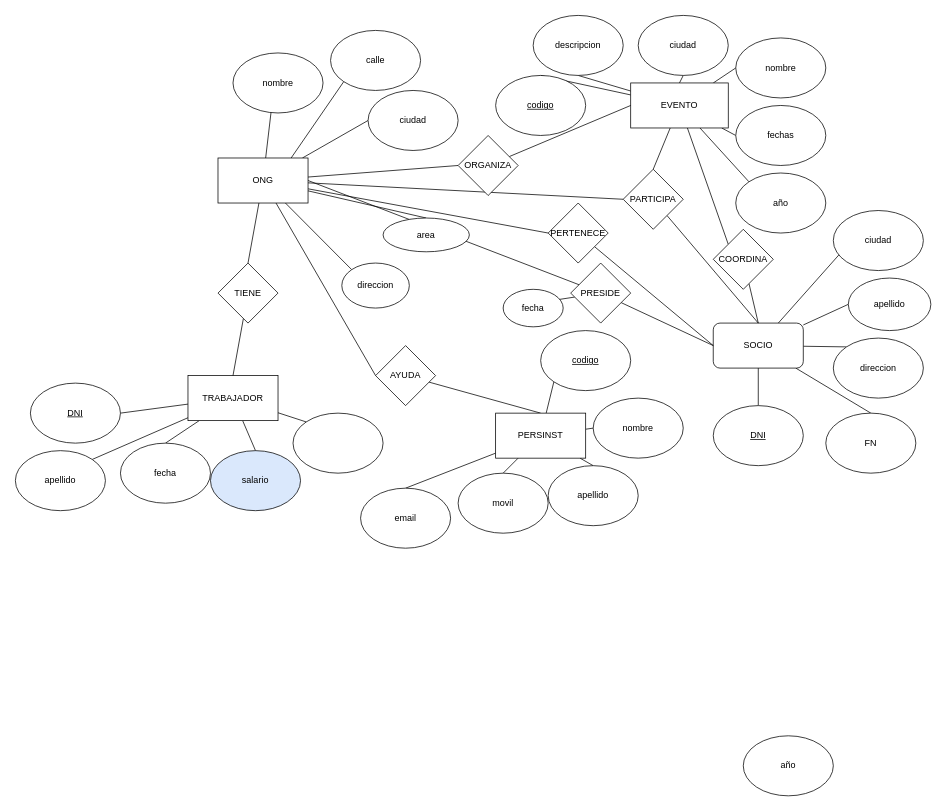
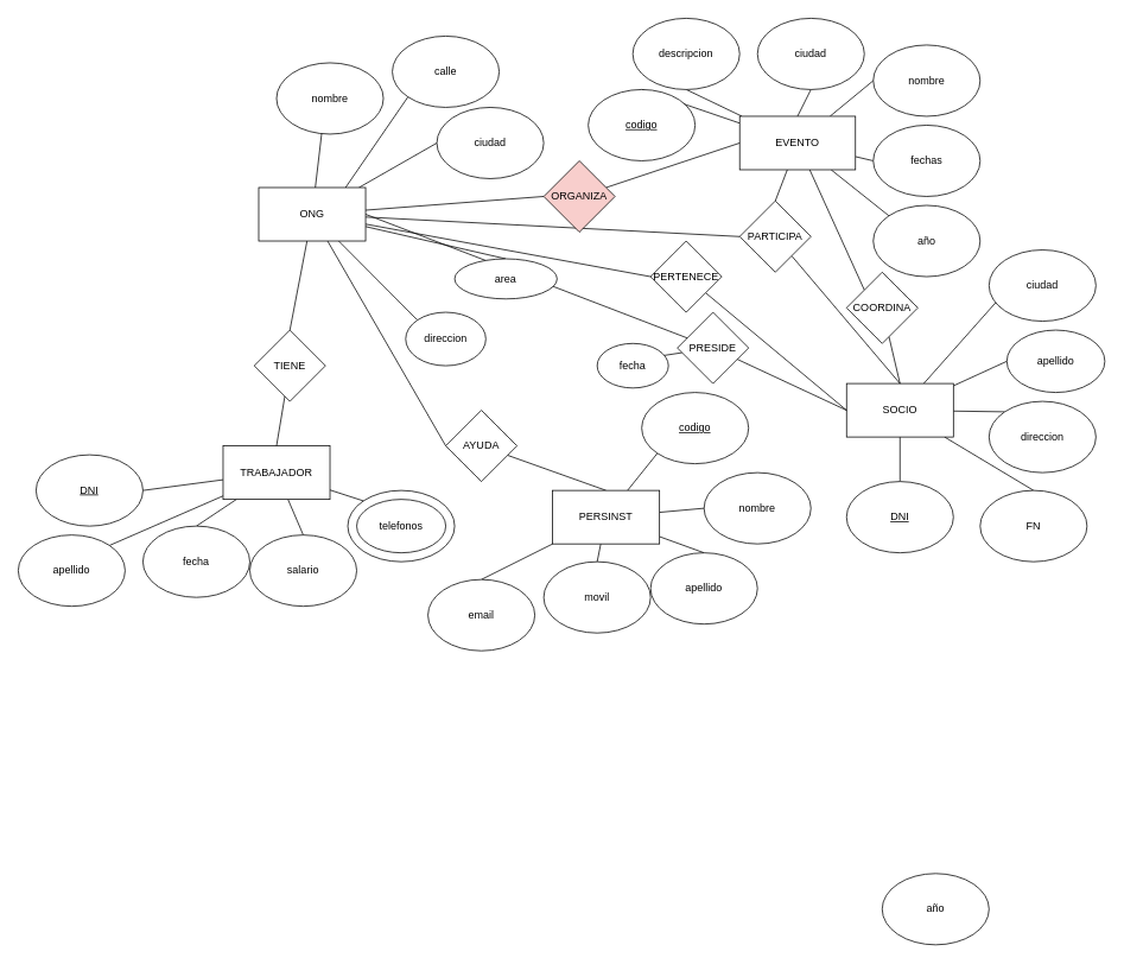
  <mxCell id="0" />
  <mxCell id="1" parent="0" />
  <mxCell id="2" value="" style="ellipse;whiteSpace=wrap;html=1;" vertex="1" parent="1"><mxGeometry x="390" y="550" width="120" height="80" as="geometry" /></mxCell>
  <mxCell id="3" style="edgeStyle=none;html=1;entryX=0.5;entryY=0;entryDx=0;entryDy=0;endArrow=none;endFill=0;" edge="1" parent="1" source="8" target="79"><mxGeometry relative="1" as="geometry" /></mxCell>
  <mxCell id="4" style="edgeStyle=none;html=1;entryX=0;entryY=0.5;entryDx=0;entryDy=0;endArrow=none;endFill=0;" edge="1" parent="1" source="8" target="82"><mxGeometry relative="1" as="geometry" /></mxCell>
  <mxCell id="5" style="edgeStyle=none;html=1;entryX=0;entryY=0;entryDx=0;entryDy=0;endArrow=none;endFill=0;" edge="1" parent="1" source="8" target="83"><mxGeometry relative="1" as="geometry" /></mxCell>
  <mxCell id="6" style="edgeStyle=none;html=1;entryX=0.5;entryY=0;entryDx=0;entryDy=0;endArrow=none;endFill=0;" edge="1" parent="1" source="8" target="84"><mxGeometry relative="1" as="geometry" /></mxCell>
  <mxCell id="7" style="edgeStyle=none;html=1;entryX=0.5;entryY=0;entryDx=0;entryDy=0;endArrow=none;endFill=0;" edge="1" parent="1" source="8" target="80"><mxGeometry relative="1" as="geometry" /></mxCell>
- <mxCell id="8" value="SOCIO" style="whiteSpace=wrap;html=1;rounded=1;" vertex="1" parent="1"><mxGeometry x="950" y="430" width="120" height="60" as="geometry" /></mxCell>
+ <mxCell id="8" value="SOCIO" style="rounded=0;whiteSpace=wrap;html=1;" vertex="1" parent="1"><mxGeometry x="950" y="430" width="120" height="60" as="geometry" /></mxCell>
  <mxCell id="9" style="edgeStyle=none;html=1;entryX=0.5;entryY=0;entryDx=0;entryDy=0;endArrow=none;endFill=0;" edge="1" parent="1" source="10" target="32"><mxGeometry relative="1" as="geometry" /></mxCell>
  <mxCell id="10" value="AYUDA" style="rhombus;whiteSpace=wrap;html=1;" vertex="1" parent="1"><mxGeometry x="500" y="460" width="80" height="80" as="geometry" /></mxCell>
  <mxCell id="11" style="edgeStyle=none;html=1;entryX=0.5;entryY=0;entryDx=0;entryDy=0;endArrow=none;endFill=0;" edge="1" parent="1" source="16" target="63"><mxGeometry relative="1" as="geometry" /></mxCell>
  <mxCell id="12" style="edgeStyle=none;html=1;entryX=0;entryY=0;entryDx=0;entryDy=0;endArrow=none;endFill=0;" edge="1" parent="1" source="16" target="2"><mxGeometry relative="1" as="geometry" /></mxCell>
  <mxCell id="13" style="edgeStyle=none;html=1;entryX=0.5;entryY=0;entryDx=0;entryDy=0;endArrow=none;endFill=0;" edge="1" parent="1" source="16" target="66"><mxGeometry relative="1" as="geometry" /></mxCell>
  <mxCell id="14" style="edgeStyle=none;html=1;entryX=1;entryY=0.5;entryDx=0;entryDy=0;endArrow=none;endFill=0;" edge="1" parent="1" source="16" target="62"><mxGeometry relative="1" as="geometry" /></mxCell>
  <mxCell id="15" style="edgeStyle=none;html=1;entryX=1;entryY=0;entryDx=0;entryDy=0;endArrow=none;endFill=0;" edge="1" parent="1" source="16" target="64"><mxGeometry relative="1" as="geometry" /></mxCell>
  <mxCell id="16" value="TRABAJADOR" style="rounded=0;whiteSpace=wrap;html=1;" vertex="1" parent="1"><mxGeometry x="250" y="500" width="120" height="60" as="geometry" /></mxCell>
  <mxCell id="17" style="edgeStyle=none;html=1;entryX=0;entryY=0.5;entryDx=0;entryDy=0;endArrow=none;endFill=0;" edge="1" parent="1" source="26" target="59"><mxGeometry relative="1" as="geometry" /></mxCell>
  <mxCell id="18" style="edgeStyle=none;html=1;entryX=0;entryY=0;entryDx=0;entryDy=0;endArrow=none;endFill=0;" edge="1" parent="1" source="26" target="57"><mxGeometry relative="1" as="geometry" /></mxCell>
  <mxCell id="19" style="edgeStyle=none;html=1;entryX=0.5;entryY=0;entryDx=0;entryDy=0;endArrow=none;endFill=0;" edge="1" parent="1" source="26" target="60"><mxGeometry relative="1" as="geometry" /></mxCell>
  <mxCell id="20" style="edgeStyle=none;html=1;entryX=0.5;entryY=0;entryDx=0;entryDy=0;" edge="1" parent="1" source="26" target="58"><mxGeometry relative="1" as="geometry" /></mxCell>
  <mxCell id="21" style="edgeStyle=none;html=1;entryX=0.5;entryY=0;entryDx=0;entryDy=0;endArrow=none;endFill=0;" edge="1" parent="1" source="26" target="43"><mxGeometry relative="1" as="geometry" /></mxCell>
  <mxCell id="22" style="edgeStyle=none;html=1;entryX=0;entryY=0.5;entryDx=0;entryDy=0;endArrow=none;endFill=0;" edge="1" parent="1" source="26" target="10"><mxGeometry relative="1" as="geometry" /></mxCell>
  <mxCell id="23" style="edgeStyle=none;html=1;entryX=0;entryY=0.5;entryDx=0;entryDy=0;endArrow=none;endFill=0;" edge="1" parent="1" source="26" target="51"><mxGeometry relative="1" as="geometry" /></mxCell>
  <mxCell id="24" style="edgeStyle=none;html=1;entryX=0;entryY=0.5;entryDx=0;entryDy=0;endArrow=none;endFill=0;" edge="1" parent="1" source="26" target="45"><mxGeometry relative="1" as="geometry" /></mxCell>
  <mxCell id="25" style="edgeStyle=none;html=1;entryX=0;entryY=0.5;entryDx=0;entryDy=0;endArrow=none;endFill=0;" edge="1" parent="1" source="26" target="53"><mxGeometry relative="1" as="geometry" /></mxCell>
  <mxCell id="26" value="ONG" style="rounded=0;whiteSpace=wrap;html=1;" vertex="1" parent="1"><mxGeometry x="290" y="210" width="120" height="60" as="geometry" /></mxCell>
  <mxCell id="27" style="edgeStyle=none;html=1;entryX=0.5;entryY=0;entryDx=0;entryDy=0;endArrow=none;endFill=0;" edge="1" parent="1" source="32" target="69"><mxGeometry relative="1" as="geometry" /></mxCell>
  <mxCell id="28" style="edgeStyle=none;html=1;entryX=0.5;entryY=0;entryDx=0;entryDy=0;endArrow=none;endFill=0;" edge="1" parent="1" source="32" target="68"><mxGeometry relative="1" as="geometry" /></mxCell>
  <mxCell id="29" style="edgeStyle=none;html=1;entryX=0.5;entryY=0;entryDx=0;entryDy=0;endArrow=none;endFill=0;" edge="1" parent="1" source="32" target="67"><mxGeometry relative="1" as="geometry" /></mxCell>
  <mxCell id="30" style="edgeStyle=none;html=1;entryX=0;entryY=0.5;entryDx=0;entryDy=0;endArrow=none;endFill=0;" edge="1" parent="1" source="32" target="70"><mxGeometry relative="1" as="geometry" /></mxCell>
  <mxCell id="31" style="edgeStyle=none;html=1;entryX=0;entryY=1;entryDx=0;entryDy=0;endArrow=none;endFill=0;" edge="1" parent="1" source="32" target="71"><mxGeometry relative="1" as="geometry" /></mxCell>
- <mxCell id="32" value="PERSINST" style="rounded=0;whiteSpace=wrap;html=1;" vertex="1" parent="1"><mxGeometry x="660" y="550" width="120" height="60" as="geometry" /></mxCell>
+ <mxCell id="32" value="PERSINST" style="rounded=0;whiteSpace=wrap;html=1;" vertex="1" parent="1"><mxGeometry x="620" y="550" width="120" height="60" as="geometry" /></mxCell>
  <mxCell id="33" style="edgeStyle=none;html=1;entryX=0.5;entryY=1;entryDx=0;entryDy=0;endArrow=none;endFill=0;" edge="1" parent="1" source="41" target="72"><mxGeometry relative="1" as="geometry" /></mxCell>
  <mxCell id="34" style="edgeStyle=none;html=1;exitX=0.5;exitY=0;exitDx=0;exitDy=0;entryX=0.5;entryY=1;entryDx=0;entryDy=0;endArrow=none;endFill=0;" edge="1" parent="1" source="41" target="74"><mxGeometry relative="1" as="geometry" /></mxCell>
  <mxCell id="35" style="edgeStyle=none;html=1;entryX=0;entryY=0.5;entryDx=0;entryDy=0;endArrow=none;endFill=0;" edge="1" parent="1" source="41" target="73"><mxGeometry relative="1" as="geometry" /></mxCell>
  <mxCell id="36" style="edgeStyle=none;html=1;entryX=0;entryY=0.5;entryDx=0;entryDy=0;endArrow=none;endFill=0;" edge="1" parent="1" source="41" target="75"><mxGeometry relative="1" as="geometry" /></mxCell>
  <mxCell id="37" style="edgeStyle=none;html=1;entryX=0.5;entryY=0;entryDx=0;entryDy=0;endArrow=none;endFill=0;" edge="1" parent="1" source="41" target="76"><mxGeometry relative="1" as="geometry" /></mxCell>
  <mxCell id="38" style="edgeStyle=none;html=1;entryX=0;entryY=0;entryDx=0;entryDy=0;endArrow=none;endFill=0;" edge="1" parent="1" source="41" target="77"><mxGeometry relative="1" as="geometry" /></mxCell>
  <mxCell id="39" style="edgeStyle=none;html=1;entryX=0.5;entryY=0;entryDx=0;entryDy=0;endArrow=none;endFill=0;" edge="1" parent="1" source="41" target="53"><mxGeometry relative="1" as="geometry" /></mxCell>
  <mxCell id="40" style="edgeStyle=none;html=1;entryX=0;entryY=0;entryDx=0;entryDy=0;endArrow=none;endFill=0;" edge="1" parent="1" source="41" target="55"><mxGeometry relative="1" as="geometry" /></mxCell>
- <mxCell id="41" value="EVENTO" style="rounded=0;whiteSpace=wrap;html=1;" vertex="1" parent="1"><mxGeometry x="840" y="110" width="130" height="60" as="geometry" /></mxCell>
+ <mxCell id="41" value="EVENTO" style="rounded=0;whiteSpace=wrap;html=1;" vertex="1" parent="1"><mxGeometry x="830" y="130" width="130" height="60" as="geometry" /></mxCell>
  <mxCell id="42" style="edgeStyle=none;html=1;entryX=0.5;entryY=0;entryDx=0;entryDy=0;endArrow=none;endFill=0;" edge="1" parent="1" source="43" target="16"><mxGeometry relative="1" as="geometry" /></mxCell>
- <mxCell id="43" value="TIENE" style="rhombus;whiteSpace=wrap;html=1;" vertex="1" parent="1"><mxGeometry x="290" y="350" width="80" height="80" as="geometry" /></mxCell>
+ <mxCell id="43" value="TIENE" style="rhombus;whiteSpace=wrap;html=1;" vertex="1" parent="1"><mxGeometry x="285" y="370" width="80" height="80" as="geometry" /></mxCell>
  <mxCell id="44" style="edgeStyle=none;html=1;entryX=0;entryY=0.5;entryDx=0;entryDy=0;endArrow=none;endFill=0;" edge="1" parent="1" source="45" target="8"><mxGeometry relative="1" as="geometry" /></mxCell>
  <mxCell id="45" value="PERTENECE&lt;span style=&quot;color: rgba(0 , 0 , 0 , 0) ; font-family: monospace ; font-size: 0px&quot;&gt;%3CmxGraphModel%3E%3Croot%3E%3CmxCell%20id%3D%220%22%2F%3E%3CmxCell%20id%3D%221%22%20parent%3D%220%22%2F%3E%3CmxCell%20id%3D%222%22%20value%3D%22%22%20style%3D%22rhombus%3BwhiteSpace%3Dwrap%3Bhtml%3D1%3B%22%20vertex%3D%221%22%20parent%3D%221%22%3E%3CmxGeometry%20x%3D%22170%22%20y%3D%22310%22%20width%3D%2280%22%20height%3D%2280%22%20as%3D%22geometry%22%2F%3E%3C%2FmxCell%3E%3C%2Froot%3E%3C%2FmxGraphModel%3E&lt;/span&gt;" style="rhombus;whiteSpace=wrap;html=1;" vertex="1" parent="1"><mxGeometry x="730" y="270" width="80" height="80" as="geometry" /></mxCell>
  <mxCell id="46" style="edgeStyle=none;html=1;entryX=1;entryY=0.5;entryDx=0;entryDy=0;endArrow=none;endFill=0;" edge="1" parent="1" source="49" target="26"><mxGeometry relative="1" as="geometry" /></mxCell>
  <mxCell id="47" style="edgeStyle=none;html=1;entryX=0;entryY=0.5;entryDx=0;entryDy=0;endArrow=none;endFill=0;" edge="1" parent="1" source="49" target="8"><mxGeometry relative="1" as="geometry" /></mxCell>
  <mxCell id="48" style="edgeStyle=none;html=1;entryX=0;entryY=0.5;entryDx=0;entryDy=0;endArrow=none;endFill=0;" edge="1" parent="1" source="49" target="78"><mxGeometry relative="1" as="geometry" /></mxCell>
  <mxCell id="49" value="PRESIDE" style="rhombus;whiteSpace=wrap;html=1;" vertex="1" parent="1"><mxGeometry x="760" y="350" width="80" height="80" as="geometry" /></mxCell>
  <mxCell id="50" style="edgeStyle=none;html=1;entryX=0;entryY=0.5;entryDx=0;entryDy=0;endArrow=none;endFill=0;" edge="1" parent="1" source="51" target="41"><mxGeometry relative="1" as="geometry" /></mxCell>
- <mxCell id="51" value="ORGANIZA" style="rhombus;whiteSpace=wrap;html=1;" vertex="1" parent="1"><mxGeometry x="610" y="180" width="80" height="80" as="geometry" /></mxCell>
+ <mxCell id="51" value="ORGANIZA" style="rhombus;whiteSpace=wrap;html=1;fillColor=#f8cecc;" vertex="1" parent="1"><mxGeometry x="610" y="180" width="80" height="80" as="geometry" /></mxCell>
  <mxCell id="52" style="edgeStyle=none;html=1;entryX=0.5;entryY=0;entryDx=0;entryDy=0;endArrow=none;endFill=0;" edge="1" parent="1" source="53" target="8"><mxGeometry relative="1" as="geometry" /></mxCell>
  <mxCell id="53" value="PARTICIPA" style="rhombus;whiteSpace=wrap;html=1;" vertex="1" parent="1"><mxGeometry x="830" y="225" width="80" height="80" as="geometry" /></mxCell>
  <mxCell id="54" style="edgeStyle=none;html=1;entryX=0.5;entryY=0;entryDx=0;entryDy=0;endArrow=none;endFill=0;" edge="1" parent="1" source="55" target="8"><mxGeometry relative="1" as="geometry" /></mxCell>
  <mxCell id="55" value="COORDINA" style="rhombus;whiteSpace=wrap;html=1;" vertex="1" parent="1"><mxGeometry x="950" y="305" width="80" height="80" as="geometry" /></mxCell>
  <mxCell id="56" value="calle" style="ellipse;whiteSpace=wrap;html=1;" vertex="1" parent="1"><mxGeometry x="440" y="40" width="120" height="80" as="geometry" /></mxCell>
  <mxCell id="57" value="direccion" style="ellipse;whiteSpace=wrap;html=1;" vertex="1" parent="1"><mxGeometry x="455" y="350" width="90" height="60" as="geometry" /></mxCell>
  <mxCell id="58" value="nombre" style="ellipse;whiteSpace=wrap;html=1;" vertex="1" parent="1"><mxGeometry x="310" y="70" width="120" height="80" as="geometry" /></mxCell>
  <mxCell id="59" value="ciudad" style="ellipse;whiteSpace=wrap;html=1;" vertex="1" parent="1"><mxGeometry x="490" y="120" width="120" height="80" as="geometry" /></mxCell>
  <mxCell id="60" value="area" style="ellipse;whiteSpace=wrap;html=1;" vertex="1" parent="1"><mxGeometry x="510" y="290" width="115" height="45" as="geometry" /></mxCell>
  <mxCell id="61" style="edgeStyle=none;html=1;entryX=0;entryY=1;entryDx=0;entryDy=0;endArrow=none;endFill=0;" edge="1" parent="1" target="56"><mxGeometry relative="1" as="geometry"><mxPoint x="387.5" y="210" as="sourcePoint" /><mxPoint x="500" y="120" as="targetPoint" /></mxGeometry></mxCell>
  <mxCell id="62" value="&lt;u&gt;DNI&lt;/u&gt;" style="ellipse;whiteSpace=wrap;html=1;" vertex="1" parent="1"><mxGeometry x="40" y="510" width="120" height="80" as="geometry" /></mxCell>
- <mxCell id="63" value="salario" style="ellipse;whiteSpace=wrap;html=1;fillColor=#dae8fc;" vertex="1" parent="1"><mxGeometry x="280" y="600" width="120" height="80" as="geometry" /></mxCell>
+ <mxCell id="63" value="salario" style="ellipse;whiteSpace=wrap;html=1;" vertex="1" parent="1"><mxGeometry x="280" y="600" width="120" height="80" as="geometry" /></mxCell>
  <mxCell id="64" value="apellido" style="ellipse;whiteSpace=wrap;html=1;" vertex="1" parent="1"><mxGeometry x="20" y="600" width="120" height="80" as="geometry" /></mxCell>
+ <mxCell id="65" value="telefonos" style="ellipse;whiteSpace=wrap;html=1;" vertex="1" parent="1"><mxGeometry x="400" y="560" width="100" height="60" as="geometry" /></mxCell>
  <mxCell id="66" value="fecha" style="ellipse;whiteSpace=wrap;html=1;" vertex="1" parent="1"><mxGeometry x="160" y="590" width="120" height="80" as="geometry" /></mxCell>
  <mxCell id="67" value="apellido" style="ellipse;whiteSpace=wrap;html=1;" vertex="1" parent="1"><mxGeometry x="730" y="620" width="120" height="80" as="geometry" /></mxCell>
  <mxCell id="68" value="movil" style="ellipse;whiteSpace=wrap;html=1;" vertex="1" parent="1"><mxGeometry x="610" y="630" width="120" height="80" as="geometry" /></mxCell>
  <mxCell id="69" value="email" style="ellipse;whiteSpace=wrap;html=1;" vertex="1" parent="1"><mxGeometry x="480" y="650" width="120" height="80" as="geometry" /></mxCell>
  <mxCell id="70" value="nombre" style="ellipse;whiteSpace=wrap;html=1;" vertex="1" parent="1"><mxGeometry x="790" y="530" width="120" height="80" as="geometry" /></mxCell>
  <mxCell id="71" value="&lt;u&gt;codigo&lt;/u&gt;" style="ellipse;whiteSpace=wrap;html=1;" vertex="1" parent="1"><mxGeometry x="720" y="440" width="120" height="80" as="geometry" /></mxCell>
  <mxCell id="72" value="descripcion" style="ellipse;whiteSpace=wrap;html=1;" vertex="1" parent="1"><mxGeometry x="710" y="20" width="120" height="80" as="geometry" /></mxCell>
  <mxCell id="73" value="nombre" style="ellipse;whiteSpace=wrap;html=1;" vertex="1" parent="1"><mxGeometry x="980" y="50" width="120" height="80" as="geometry" /></mxCell>
  <mxCell id="74" value="ciudad" style="ellipse;whiteSpace=wrap;html=1;" vertex="1" parent="1"><mxGeometry x="850" y="20" width="120" height="80" as="geometry" /></mxCell>
  <mxCell id="75" value="fechas" style="ellipse;whiteSpace=wrap;html=1;" vertex="1" parent="1"><mxGeometry x="980" y="140" width="120" height="80" as="geometry" /></mxCell>
  <mxCell id="76" value="&lt;u&gt;codigo&lt;/u&gt;" style="ellipse;whiteSpace=wrap;html=1;" vertex="1" parent="1"><mxGeometry x="660" y="100" width="120" height="80" as="geometry" /></mxCell>
  <mxCell id="77" value="año" style="ellipse;whiteSpace=wrap;html=1;" vertex="1" parent="1"><mxGeometry x="980" y="230" width="120" height="80" as="geometry" /></mxCell>
  <mxCell id="78" value="fecha" style="ellipse;whiteSpace=wrap;html=1;" vertex="1" parent="1"><mxGeometry x="670" y="385" width="80" height="50" as="geometry" /></mxCell>
  <mxCell id="79" value="&lt;u&gt;DNI&lt;/u&gt;" style="ellipse;whiteSpace=wrap;html=1;" vertex="1" parent="1"><mxGeometry x="950" y="540" width="120" height="80" as="geometry" /></mxCell>
  <mxCell id="80" value="ciudad" style="ellipse;whiteSpace=wrap;html=1;" vertex="1" parent="1"><mxGeometry x="1110" y="280" width="120" height="80" as="geometry" /></mxCell>
  <mxCell id="81" value="año" style="ellipse;whiteSpace=wrap;html=1;" vertex="1" parent="1"><mxGeometry x="990" y="980" width="120" height="80" as="geometry" /></mxCell>
  <mxCell id="82" value="apellido" style="ellipse;whiteSpace=wrap;html=1;" vertex="1" parent="1"><mxGeometry x="1130" y="370" width="110" height="70" as="geometry" /></mxCell>
  <mxCell id="83" value="direccion" style="ellipse;whiteSpace=wrap;html=1;" vertex="1" parent="1"><mxGeometry x="1110" y="450" width="120" height="80" as="geometry" /></mxCell>
  <mxCell id="84" value="FN" style="ellipse;whiteSpace=wrap;html=1;" vertex="1" parent="1"><mxGeometry x="1100" y="550" width="120" height="80" as="geometry" /></mxCell>
